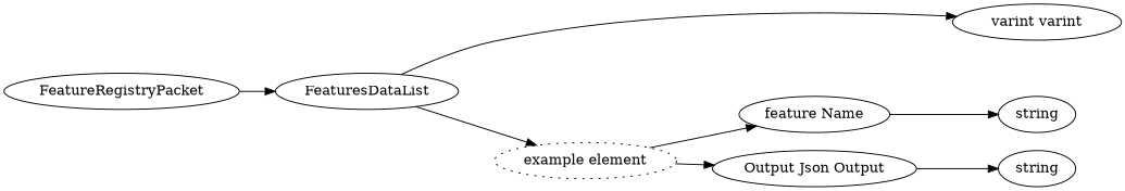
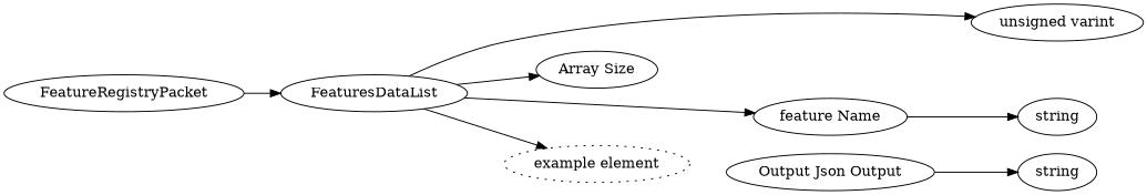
  digraph {
    rankdir=LR
-   n1 [label="varint varint"]
+   n1 [label="unsigned varint"]
    n2 [label=string]
    n3 [label=string]
    n4 [label=FeatureRegistryPacket]
    n5 [label=FeaturesDataList]
+   n6 [label="Array Size"]
    n7 [label="example element" style=dotted]
    n8 [label="feature Name"]
    n9 [label="Output Json Output"]
    subgraph sub_1 {
      rank=max
      n1
      n2
      n3
    }
    n4 -> n5
    n5 -> n1
+   n5 -> n6
    n5 -> n7
-   n7 -> n8
-   n7 -> n9
+   n5 -> n8
    n8 -> n2
    n9 -> n3
  }
